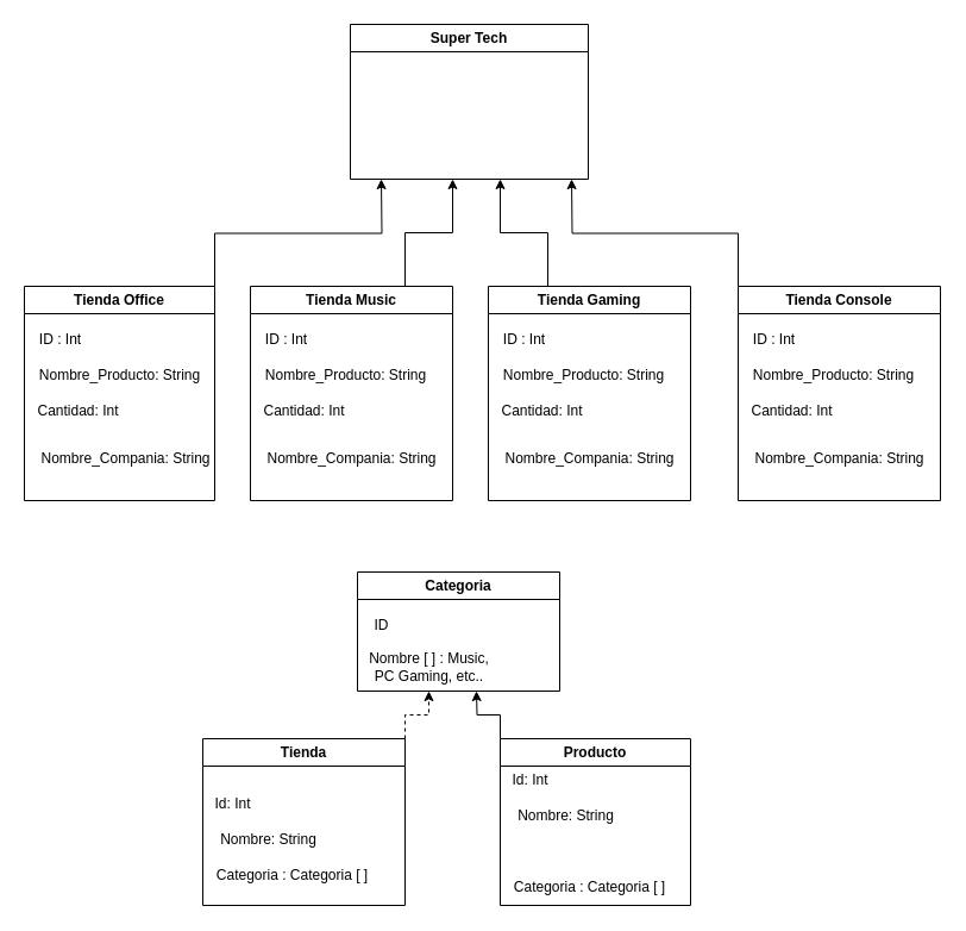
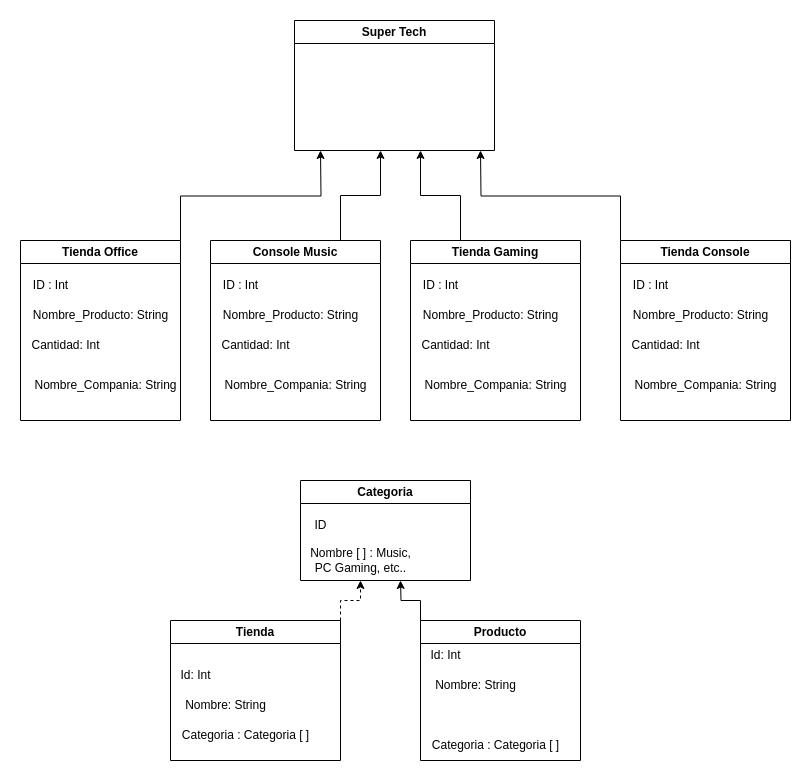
  <mxCell id="0" />
  <mxCell id="1" parent="0" />
  <mxCell id="2" value="Super Tech" style="swimlane;whiteSpace=wrap;html=1;" vertex="1" parent="1"><mxGeometry x="294" y="20" width="200" height="130" as="geometry" /></mxCell>
  <mxCell id="3" style="edgeStyle=orthogonalEdgeStyle;rounded=0;orthogonalLoop=1;jettySize=auto;html=1;exitX=1;exitY=0;exitDx=0;exitDy=0;" edge="1" parent="1" source="4"><mxGeometry relative="1" as="geometry"><mxPoint x="320" y="150" as="targetPoint" /></mxGeometry></mxCell>
  <mxCell id="4" value="Tienda Office" style="swimlane;whiteSpace=wrap;html=1;" vertex="1" parent="1"><mxGeometry x="20" y="240" width="160" height="180" as="geometry" /></mxCell>
  <mxCell id="5" value="ID : Int" style="text;html=1;align=center;verticalAlign=middle;resizable=0;points=[];autosize=1;strokeColor=none;fillColor=none;" vertex="1" parent="4"><mxGeometry y="30" width="60" height="30" as="geometry" /></mxCell>
  <mxCell id="6" value="Nombre_Producto: String" style="text;html=1;align=center;verticalAlign=middle;resizable=0;points=[];autosize=1;strokeColor=none;fillColor=none;" vertex="1" parent="4"><mxGeometry y="60" width="160" height="30" as="geometry" /></mxCell>
  <mxCell id="7" value="Cantidad: Int" style="text;html=1;align=center;verticalAlign=middle;resizable=0;points=[];autosize=1;strokeColor=none;fillColor=none;" vertex="1" parent="4"><mxGeometry y="90" width="90" height="30" as="geometry" /></mxCell>
  <mxCell id="8" value="Nombre_Compania: String" style="text;html=1;align=center;verticalAlign=middle;resizable=0;points=[];autosize=1;strokeColor=none;fillColor=none;" vertex="1" parent="4"><mxGeometry y="130" width="170" height="30" as="geometry" /></mxCell>
  <mxCell id="9" style="edgeStyle=orthogonalEdgeStyle;rounded=0;orthogonalLoop=1;jettySize=auto;html=1;exitX=0;exitY=0;exitDx=0;exitDy=0;" edge="1" parent="1" source="10"><mxGeometry relative="1" as="geometry"><mxPoint x="480" y="150" as="targetPoint" /></mxGeometry></mxCell>
  <mxCell id="10" value="Tienda Console" style="swimlane;whiteSpace=wrap;html=1;" vertex="1" parent="1"><mxGeometry x="620" y="240" width="170" height="180" as="geometry" /></mxCell>
  <mxCell id="11" value="ID : Int" style="text;html=1;align=center;verticalAlign=middle;resizable=0;points=[];autosize=1;strokeColor=none;fillColor=none;" vertex="1" parent="10"><mxGeometry y="30" width="60" height="30" as="geometry" /></mxCell>
  <mxCell id="12" value="Nombre_Producto: String" style="text;html=1;align=center;verticalAlign=middle;resizable=0;points=[];autosize=1;strokeColor=none;fillColor=none;" vertex="1" parent="10"><mxGeometry y="60" width="160" height="30" as="geometry" /></mxCell>
  <mxCell id="13" value="Cantidad: Int" style="text;html=1;align=center;verticalAlign=middle;resizable=0;points=[];autosize=1;strokeColor=none;fillColor=none;" vertex="1" parent="10"><mxGeometry y="90" width="90" height="30" as="geometry" /></mxCell>
  <mxCell id="14" value="Nombre_Compania: String" style="text;html=1;align=center;verticalAlign=middle;resizable=0;points=[];autosize=1;strokeColor=none;fillColor=none;" vertex="1" parent="10"><mxGeometry y="130" width="170" height="30" as="geometry" /></mxCell>
  <mxCell id="15" style="edgeStyle=orthogonalEdgeStyle;rounded=0;orthogonalLoop=1;jettySize=auto;html=1;exitX=0.25;exitY=0;exitDx=0;exitDy=0;" edge="1" parent="1" source="16"><mxGeometry relative="1" as="geometry"><mxPoint x="420" y="150" as="targetPoint" /><Array as="points"><mxPoint x="460" y="240" /><mxPoint x="460" y="195" /><mxPoint x="420" y="195" /></Array></mxGeometry></mxCell>
  <mxCell id="16" value="Tienda Gaming" style="swimlane;whiteSpace=wrap;html=1;" vertex="1" parent="1"><mxGeometry x="410" y="240" width="170" height="180" as="geometry" /></mxCell>
  <mxCell id="17" value="ID : Int" style="text;html=1;align=center;verticalAlign=middle;resizable=0;points=[];autosize=1;strokeColor=none;fillColor=none;" vertex="1" parent="16"><mxGeometry y="30" width="60" height="30" as="geometry" /></mxCell>
  <mxCell id="18" value="Nombre_Producto: String" style="text;html=1;align=center;verticalAlign=middle;resizable=0;points=[];autosize=1;strokeColor=none;fillColor=none;" vertex="1" parent="16"><mxGeometry y="60" width="160" height="30" as="geometry" /></mxCell>
  <mxCell id="19" value="Cantidad: Int" style="text;html=1;align=center;verticalAlign=middle;resizable=0;points=[];autosize=1;strokeColor=none;fillColor=none;" vertex="1" parent="16"><mxGeometry y="90" width="90" height="30" as="geometry" /></mxCell>
  <mxCell id="20" value="Nombre_Compania: String" style="text;html=1;align=center;verticalAlign=middle;resizable=0;points=[];autosize=1;strokeColor=none;fillColor=none;" vertex="1" parent="16"><mxGeometry y="130" width="170" height="30" as="geometry" /></mxCell>
  <mxCell id="21" style="edgeStyle=orthogonalEdgeStyle;rounded=0;orthogonalLoop=1;jettySize=auto;html=1;exitX=0.75;exitY=0;exitDx=0;exitDy=0;" edge="1" parent="1" source="22"><mxGeometry relative="1" as="geometry"><mxPoint x="380" y="150" as="targetPoint" /><Array as="points"><mxPoint x="340" y="240" /><mxPoint x="340" y="195" /><mxPoint x="380" y="195" /></Array></mxGeometry></mxCell>
- <mxCell id="22" value="Tienda Music" style="swimlane;whiteSpace=wrap;html=1;" vertex="1" parent="1"><mxGeometry x="210" y="240" width="170" height="180" as="geometry" /></mxCell>
+ <mxCell id="22" value="Console Music" style="swimlane;whiteSpace=wrap;html=1;" vertex="1" parent="1"><mxGeometry x="210" y="240" width="170" height="180" as="geometry" /></mxCell>
  <mxCell id="23" value="ID : Int" style="text;html=1;align=center;verticalAlign=middle;resizable=0;points=[];autosize=1;strokeColor=none;fillColor=none;" vertex="1" parent="22"><mxGeometry y="30" width="60" height="30" as="geometry" /></mxCell>
  <mxCell id="24" value="Nombre_Producto: String" style="text;html=1;align=center;verticalAlign=middle;resizable=0;points=[];autosize=1;strokeColor=none;fillColor=none;" vertex="1" parent="22"><mxGeometry y="60" width="160" height="30" as="geometry" /></mxCell>
  <mxCell id="25" value="Cantidad: Int" style="text;html=1;align=center;verticalAlign=middle;resizable=0;points=[];autosize=1;strokeColor=none;fillColor=none;" vertex="1" parent="22"><mxGeometry y="90" width="90" height="30" as="geometry" /></mxCell>
  <mxCell id="26" value="Nombre_Compania: String" style="text;html=1;align=center;verticalAlign=middle;resizable=0;points=[];autosize=1;strokeColor=none;fillColor=none;" vertex="1" parent="22"><mxGeometry y="130" width="170" height="30" as="geometry" /></mxCell>
  <mxCell id="27" value="Categoria" style="swimlane;whiteSpace=wrap;html=1;" vertex="1" parent="1"><mxGeometry x="300" y="480" width="170" height="100" as="geometry" /></mxCell>
  <mxCell id="28" value="ID" style="text;html=1;align=center;verticalAlign=middle;resizable=0;points=[];autosize=1;strokeColor=none;fillColor=none;" vertex="1" parent="27"><mxGeometry y="30" width="40" height="30" as="geometry" /></mxCell>
  <mxCell id="29" value="Nombre [ ] : Music, &lt;br&gt;PC Gaming, etc.." style="text;html=1;align=center;verticalAlign=middle;resizable=0;points=[];autosize=1;strokeColor=none;fillColor=none;" vertex="1" parent="27"><mxGeometry y="60" width="120" height="40" as="geometry" /></mxCell>
  <mxCell id="30" style="edgeStyle=orthogonalEdgeStyle;rounded=0;orthogonalLoop=1;jettySize=auto;html=1;exitX=1;exitY=0;exitDx=0;exitDy=0;dashed=1;" edge="1" parent="1" source="31" target="29"><mxGeometry relative="1" as="geometry" /></mxCell>
  <mxCell id="31" value="Tienda" style="swimlane;whiteSpace=wrap;html=1;" vertex="1" parent="1"><mxGeometry x="170" y="620" width="170" height="140" as="geometry" /></mxCell>
  <mxCell id="32" value="Id: Int" style="text;html=1;align=center;verticalAlign=middle;resizable=0;points=[];autosize=1;strokeColor=none;fillColor=none;" vertex="1" parent="31"><mxGeometry y="40" width="50" height="30" as="geometry" /></mxCell>
  <mxCell id="33" value="Nombre: String" style="text;html=1;align=center;verticalAlign=middle;resizable=0;points=[];autosize=1;strokeColor=none;fillColor=none;" vertex="1" parent="31"><mxGeometry y="70" width="110" height="30" as="geometry" /></mxCell>
  <mxCell id="34" value="Categoria : Categoria [ ]" style="text;html=1;align=center;verticalAlign=middle;resizable=0;points=[];autosize=1;strokeColor=none;fillColor=none;" vertex="1" parent="31"><mxGeometry y="100" width="150" height="30" as="geometry" /></mxCell>
  <mxCell id="35" style="edgeStyle=orthogonalEdgeStyle;rounded=0;orthogonalLoop=1;jettySize=auto;html=1;exitX=0;exitY=0;exitDx=0;exitDy=0;" edge="1" parent="1" source="36"><mxGeometry relative="1" as="geometry"><mxPoint x="400" y="580" as="targetPoint" /></mxGeometry></mxCell>
  <mxCell id="36" value="Producto" style="swimlane;whiteSpace=wrap;html=1;" vertex="1" parent="1"><mxGeometry x="420" y="620" width="160" height="140" as="geometry" /></mxCell>
  <mxCell id="37" value="Id: Int" style="text;html=1;align=center;verticalAlign=middle;resizable=0;points=[];autosize=1;strokeColor=none;fillColor=none;" vertex="1" parent="36"><mxGeometry y="20" width="50" height="30" as="geometry" /></mxCell>
  <mxCell id="38" value="Nombre: String" style="text;html=1;align=center;verticalAlign=middle;resizable=0;points=[];autosize=1;strokeColor=none;fillColor=none;" vertex="1" parent="36"><mxGeometry y="50" width="110" height="30" as="geometry" /></mxCell>
  <mxCell id="39" value="Categoria : Categoria [ ]" style="text;html=1;align=center;verticalAlign=middle;resizable=0;points=[];autosize=1;strokeColor=none;fillColor=none;" vertex="1" parent="36"><mxGeometry y="110" width="150" height="30" as="geometry" /></mxCell>
